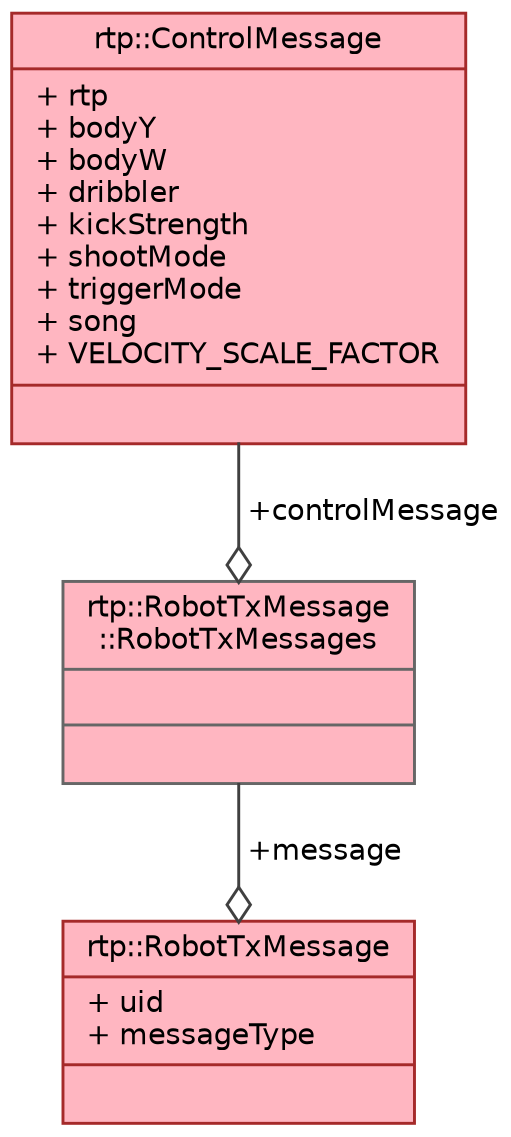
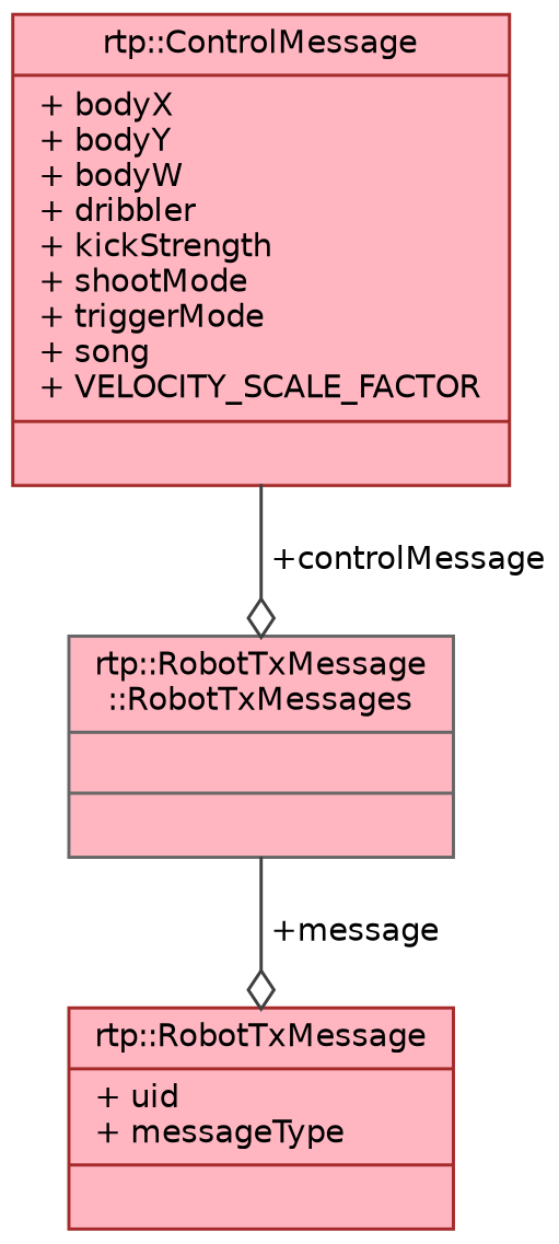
  digraph {
    node [color=brown fillcolor=lightpink fontname=Helvetica fontsize=10 shape=record style=filled]
    edge [arrowhead=odiamond color=grey25 fontname=Helvetica fontsize=10 labelfontname=Helvetica labelfontsize=10 style=solid]
    n1 [fontcolor=black height=0.2 label="{rtp::RobotTxMessage\n|+ uid\l+ messageType\l|}" width=0.4]
    n2 [color=gray40 height=0.2 label="{rtp::RobotTxMessage\l::RobotTxMessages\n||}" width=0.4]
-   n3 [height=0.2 label="{rtp::ControlMessage\n|+ rtp\l+ bodyY\l+ bodyW\l+ dribbler\l+ kickStrength\l+ shootMode\l+ triggerMode\l+ song\l+ VELOCITY_SCALE_FACTOR\l|}" width=0.4]
+   n3 [height=0.2 label="{rtp::ControlMessage\n|+ bodyX\l+ bodyY\l+ bodyW\l+ dribbler\l+ kickStrength\l+ shootMode\l+ triggerMode\l+ song\l+ VELOCITY_SCALE_FACTOR\l|}" width=0.4]
    n2 -> n1 [label=" +message"]
    n3 -> n2 [label=" +controlMessage"]
  }
